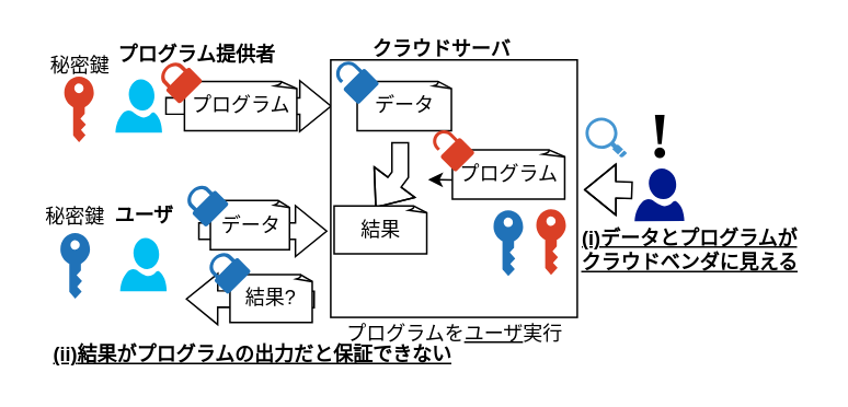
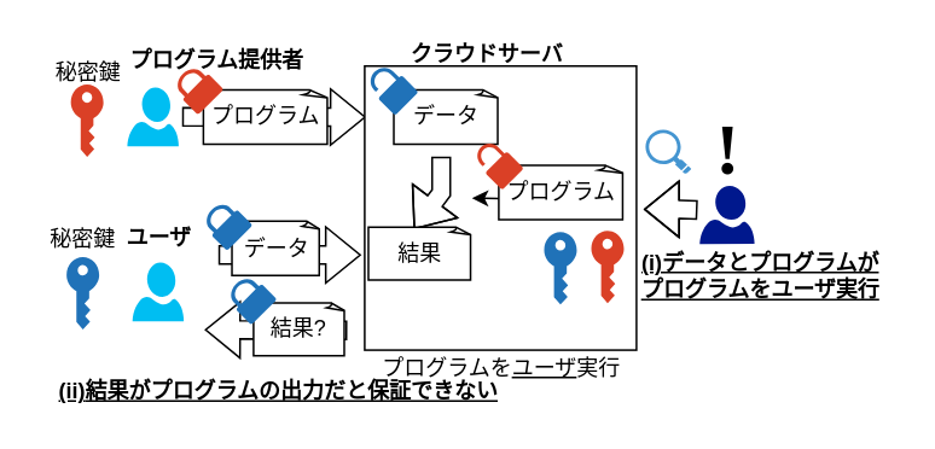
  <mxCell id="0" />
  <mxCell id="1" parent="0" />
  <mxCell id="2" value="&lt;b&gt;ユーザ&lt;/b&gt;" style="text;html=1;align=center;verticalAlign=middle;resizable=0;points=[];autosize=1;strokeColor=none;fillColor=none;" parent="1" vertex="1"><mxGeometry x="61.76" y="120.75" width="50" height="20" as="geometry" /></mxCell>
  <mxCell id="3" value="&lt;b&gt;クラウドサーバ&lt;/b&gt;" style="text;html=1;align=center;verticalAlign=middle;resizable=0;points=[];autosize=1;strokeColor=none;fillColor=none;" parent="1" vertex="1"><mxGeometry x="217.82" y="20.01" width="100" height="20" as="geometry" /></mxCell>
  <mxCell id="4" value="" style="shape=flexArrow;endArrow=classic;html=1;rounded=0;" parent="1" edge="1"><mxGeometry width="50" height="50" relative="1" as="geometry"><mxPoint x="120.02" y="140.36" as="sourcePoint" /><mxPoint x="198.77" y="140.36" as="targetPoint" /></mxGeometry></mxCell>
  <mxCell id="5" value="データ" style="whiteSpace=wrap;html=1;shape=mxgraph.basic.document" parent="1" vertex="1"><mxGeometry x="127.52" y="121.69" width="48.65" height="30" as="geometry" /></mxCell>
  <mxCell id="6" value="" style="verticalLabelPosition=bottom;html=1;verticalAlign=top;align=center;strokeColor=none;fillColor=#00BEF2;shape=mxgraph.azure.user;" parent="1" vertex="1"><mxGeometry x="72.6" y="144.5" width="28.32" height="32.5" as="geometry" /></mxCell>
  <mxCell id="7" value="秘密鍵" style="text;html=1;align=center;verticalAlign=middle;resizable=0;points=[];autosize=1;strokeColor=none;fillColor=none;" parent="1" vertex="1"><mxGeometry x="20.26" y="121.5" width="50" height="20" as="geometry" /></mxCell>
  <mxCell id="8" value="プログラムを&lt;u&gt;ユーザ&lt;/u&gt;実行" style="text;html=1;align=center;verticalAlign=middle;resizable=0;points=[];autosize=1;strokeColor=none;fillColor=none;" parent="1" vertex="1"><mxGeometry x="195.77" y="192.89" width="160" height="20" as="geometry" /></mxCell>
  <mxCell id="9" value="" style="endArrow=classic;html=1;rounded=0;entryX=1.025;entryY=0.079;entryDx=0;entryDy=0;entryPerimeter=0;shadow=0;sketch=0;shape=flexArrow;" parent="1" edge="1"><mxGeometry width="50" height="50" relative="1" as="geometry"><mxPoint x="191.18" y="181.94" as="sourcePoint" /><mxPoint x="112.5" y="181.68" as="targetPoint" /></mxGeometry></mxCell>
  <mxCell id="10" value="" style="shape=flexArrow;endArrow=classic;html=1;rounded=0;" parent="1" edge="1"><mxGeometry width="50" height="50" relative="1" as="geometry"><mxPoint x="384.48" y="115.456" as="sourcePoint" /><mxPoint x="354.79" y="115.106" as="targetPoint" /><Array as="points"><mxPoint x="384.79" y="115.106" /><mxPoint x="374.79" y="115.106" /></Array></mxGeometry></mxCell>
- <mxCell id="11" value="&lt;b&gt;&lt;u&gt;(i)&lt;span style=&quot;text-align: left&quot;&gt;データとプログラムが&lt;br&gt;クラウドベンダに見える&lt;/span&gt;&lt;/u&gt;&lt;/b&gt;" style="text;html=1;align=center;verticalAlign=middle;resizable=0;points=[];autosize=1;strokeColor=none;fillColor=none;" parent="1" vertex="1"><mxGeometry x="343.83" y="136.83" width="150" height="30" as="geometry" /></mxCell>
+ <mxCell id="11" value="&lt;b&gt;&lt;u&gt;(i)&lt;span style=&quot;text-align: left&quot;&gt;データとプログラムが&lt;br&gt;プログラムをユーザ実行&lt;/span&gt;&lt;/u&gt;&lt;/b&gt;" style="text;html=1;align=center;verticalAlign=middle;resizable=0;points=[];autosize=1;strokeColor=none;fillColor=none;" parent="1" vertex="1"><mxGeometry x="343.83" y="136.83" width="150" height="30" as="geometry" /></mxCell>
  <mxCell id="12" value="結果?" style="whiteSpace=wrap;html=1;shape=mxgraph.basic.document" parent="1" vertex="1"><mxGeometry x="139.44" y="166.83" width="50.56" height="29.17" as="geometry" /></mxCell>
  <mxCell id="13" value="&lt;font style=&quot;font-size: 40px&quot; face=&quot;Times New Roman&quot;&gt;&lt;b&gt;!&lt;/b&gt;&lt;/font&gt;" style="text;html=1;align=center;verticalAlign=middle;resizable=0;points=[];autosize=1;strokeColor=none;fillColor=none;" parent="1" vertex="1"><mxGeometry x="385.77" y="66.56" width="30" height="30" as="geometry" /></mxCell>
  <mxCell id="14" value="" style="shape=flexArrow;endArrow=classic;html=1;rounded=0;" parent="1" edge="1"><mxGeometry width="50" height="50" relative="1" as="geometry"><mxPoint x="100" y="64" as="sourcePoint" /><mxPoint x="201.42" y="64.19" as="targetPoint" /></mxGeometry></mxCell>
  <mxCell id="15" value="" style="sketch=0;pointerEvents=1;shadow=0;dashed=0;html=1;strokeColor=none;labelPosition=center;verticalLabelPosition=bottom;verticalAlign=top;outlineConnect=0;align=center;shape=mxgraph.office.security.key_permissions;fillColor=#2072B8;" parent="1" vertex="1"><mxGeometry x="36.26" y="141.5" width="18" height="40" as="geometry" /></mxCell>
  <mxCell id="16" value="" style="sketch=0;pointerEvents=1;shadow=0;dashed=0;html=1;strokeColor=none;labelPosition=center;verticalLabelPosition=bottom;verticalAlign=top;outlineConnect=0;align=center;shape=mxgraph.office.security.key_permissions;fillColor=#DA4026;" parent="1" vertex="1"><mxGeometry x="38.6" y="46.09" width="18" height="40" as="geometry" /></mxCell>
  <mxCell id="17" value="" style="sketch=0;pointerEvents=1;shadow=0;dashed=0;html=1;strokeColor=none;labelPosition=center;verticalLabelPosition=bottom;verticalAlign=top;outlineConnect=0;align=center;shape=mxgraph.office.security.lock_protected;fillColor=#2072B8;rotation=-45;" parent="1" vertex="1"><mxGeometry x="114.1" y="112.25" width="20" height="22" as="geometry" /></mxCell>
  <mxCell id="18" value="&lt;b&gt;プログラム提供者&lt;/b&gt;" style="text;html=1;align=center;verticalAlign=middle;resizable=0;points=[];autosize=1;strokeColor=none;fillColor=none;" parent="1" vertex="1"><mxGeometry x="64.1" y="22.63" width="110" height="20" as="geometry" /></mxCell>
  <mxCell id="19" value="秘密鍵" style="text;html=1;align=center;verticalAlign=middle;resizable=0;points=[];autosize=1;strokeColor=none;fillColor=none;" parent="1" vertex="1"><mxGeometry x="22.6" y="30.01" width="50" height="20" as="geometry" /></mxCell>
  <mxCell id="20" value="" style="sketch=0;pointerEvents=1;shadow=0;dashed=0;html=1;strokeColor=none;labelPosition=center;verticalLabelPosition=bottom;verticalAlign=top;outlineConnect=0;align=center;shape=mxgraph.office.security.lock_protected;fillColor=#2072B8;rotation=-45;" parent="1" vertex="1"><mxGeometry x="127.52" y="153.15" width="20" height="22" as="geometry" /></mxCell>
  <mxCell id="21" value="プログラム" style="whiteSpace=wrap;html=1;shape=mxgraph.basic.document" parent="1" vertex="1"><mxGeometry x="111.76" y="49.14" width="69.06" height="30" as="geometry" /></mxCell>
  <mxCell id="22" value="" style="sketch=0;pointerEvents=1;shadow=0;dashed=0;html=1;strokeColor=none;labelPosition=center;verticalLabelPosition=bottom;verticalAlign=top;outlineConnect=0;align=center;shape=mxgraph.office.security.lock_protected;fillColor=#DA4026;rotation=-45;" parent="1" vertex="1"><mxGeometry x="98.1" y="37.14" width="20" height="22" as="geometry" /></mxCell>
  <mxCell id="23" value="" style="rounded=0;whiteSpace=wrap;html=1;labelBorderColor=default;" parent="1" vertex="1"><mxGeometry x="200.77" y="36" width="150" height="156.89" as="geometry" /></mxCell>
  <mxCell id="24" value="" style="shape=flexArrow;endArrow=classic;html=1;rounded=0;entryX=0.44;entryY=0.04;entryDx=0;entryDy=0;entryPerimeter=0;" parent="1" target="27" edge="1"><mxGeometry width="50" height="50" relative="1" as="geometry"><mxPoint x="243" y="86" as="sourcePoint" /><mxPoint x="243.921" y="123.95" as="targetPoint" /><Array as="points"><mxPoint x="243" y="96" /><mxPoint x="243" y="106" /></Array></mxGeometry></mxCell>
  <mxCell id="25" value="" style="endArrow=classic;html=1;rounded=0;exitX=0;exitY=0.5;exitDx=0;exitDy=0;exitPerimeter=0;" parent="1" edge="1"><mxGeometry width="50" height="50" relative="1" as="geometry"><mxPoint x="274.77" y="109.14" as="sourcePoint" /><mxPoint x="260" y="109" as="targetPoint" /></mxGeometry></mxCell>
  <mxCell id="26" value="データ" style="whiteSpace=wrap;html=1;shape=mxgraph.basic.document" parent="1" vertex="1"><mxGeometry x="216.84" y="49.14" width="57.93" height="30" as="geometry" /></mxCell>
  <mxCell id="27" value="結果" style="whiteSpace=wrap;html=1;shape=mxgraph.basic.document" parent="1" vertex="1"><mxGeometry x="202.82" y="124.97" width="56.95" height="29.17" as="geometry" /></mxCell>
  <mxCell id="28" value="プログラム" style="whiteSpace=wrap;html=1;shape=mxgraph.basic.document" parent="1" vertex="1"><mxGeometry x="274.77" y="90.75" width="69.06" height="30" as="geometry" /></mxCell>
  <mxCell id="29" value="" style="sketch=0;pointerEvents=1;shadow=0;dashed=0;html=1;strokeColor=none;labelPosition=center;verticalLabelPosition=bottom;verticalAlign=top;outlineConnect=0;align=center;shape=mxgraph.office.security.key_permissions;fillColor=#DA4026;" parent="1" vertex="1"><mxGeometry x="325.83" y="126.97" width="18" height="40" as="geometry" /></mxCell>
  <mxCell id="30" value="" style="sketch=0;pointerEvents=1;shadow=0;dashed=0;html=1;strokeColor=none;labelPosition=center;verticalLabelPosition=bottom;verticalAlign=top;outlineConnect=0;align=center;shape=mxgraph.office.security.key_permissions;fillColor=#2072B8;" parent="1" vertex="1"><mxGeometry x="299.82" y="127.7" width="18" height="40" as="geometry" /></mxCell>
  <mxCell id="31" value="" style="sketch=0;aspect=fixed;pointerEvents=1;shadow=0;dashed=0;html=1;strokeColor=none;labelPosition=center;verticalLabelPosition=bottom;verticalAlign=top;align=center;fillColor=#00188D;shape=mxgraph.azure.user" parent="1" vertex="1"><mxGeometry x="385.66" y="102.09" width="30.23" height="32.16" as="geometry" /></mxCell>
  <mxCell id="32" value="" style="verticalLabelPosition=bottom;html=1;verticalAlign=top;align=center;strokeColor=none;fillColor=#00BEF2;shape=mxgraph.azure.user;" parent="1" vertex="1"><mxGeometry x="69.78" y="47.89" width="28.32" height="32.5" as="geometry" /></mxCell>
  <mxCell id="33" value="" style="sketch=0;pointerEvents=1;shadow=0;dashed=0;html=1;strokeColor=none;labelPosition=center;verticalLabelPosition=bottom;verticalAlign=top;outlineConnect=0;align=center;shape=mxgraph.office.security.lock_unprotected;fillColor=#DA4026;labelBorderColor=default;rotation=-45;" parent="1" vertex="1"><mxGeometry x="265.35" y="77.14" width="16.84" height="25" as="geometry" /></mxCell>
  <mxCell id="34" value="" style="sketch=0;pointerEvents=1;shadow=0;dashed=0;html=1;strokeColor=none;labelPosition=center;verticalLabelPosition=bottom;verticalAlign=top;outlineConnect=0;align=center;shape=mxgraph.office.security.lock_unprotected;fillColor=#2072B8;labelBorderColor=default;rotation=-45;" parent="1" vertex="1"><mxGeometry x="206" y="35.51" width="18.3" height="25" as="geometry" /></mxCell>
  <mxCell id="35" value="&lt;u&gt;&lt;b&gt;(ii)&lt;span style=&quot;text-align: left&quot;&gt;結果がプログラムの出力だと保証できない&lt;/span&gt;&lt;/b&gt;&lt;/u&gt;" style="text;html=1;align=center;verticalAlign=middle;resizable=0;points=[];autosize=1;strokeColor=none;fillColor=none;" parent="1" vertex="1"><mxGeometry x="22.6" y="206" width="260" height="20" as="geometry" /></mxCell>
  <mxCell id="36" value="" style="shadow=0;dashed=0;html=1;strokeColor=none;fillColor=#4495D1;labelPosition=center;verticalLabelPosition=bottom;verticalAlign=top;align=center;outlineConnect=0;shape=mxgraph.veeam.magnifying_glass;pointerEvents=1;" vertex="1" parent="1"><mxGeometry x="355.77" y="71.14" width="25.2" height="24.4" as="geometry" /></mxCell>
